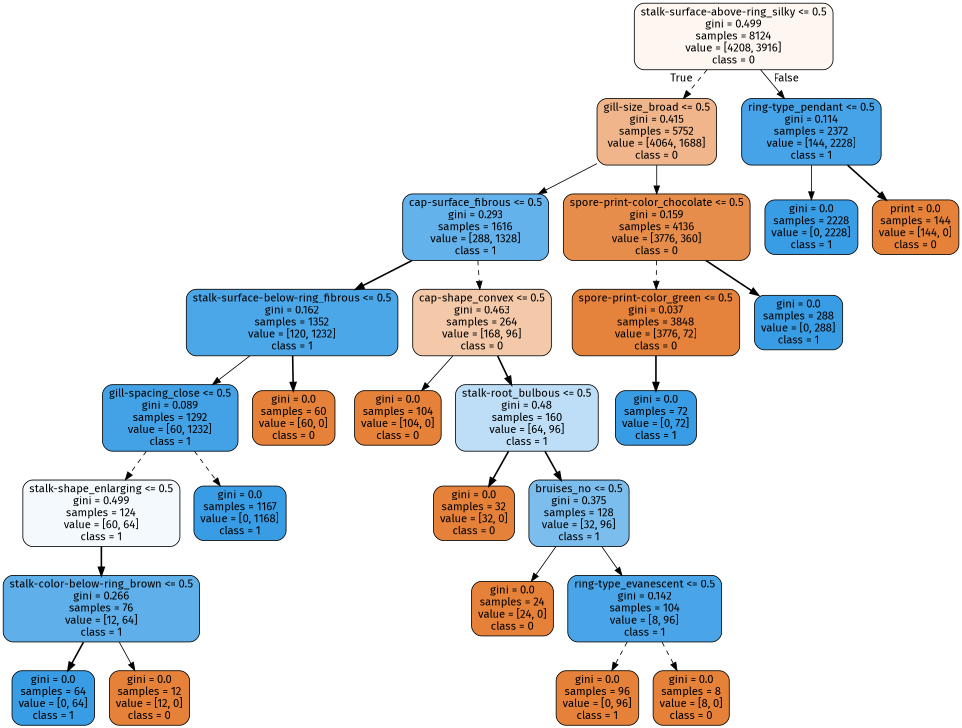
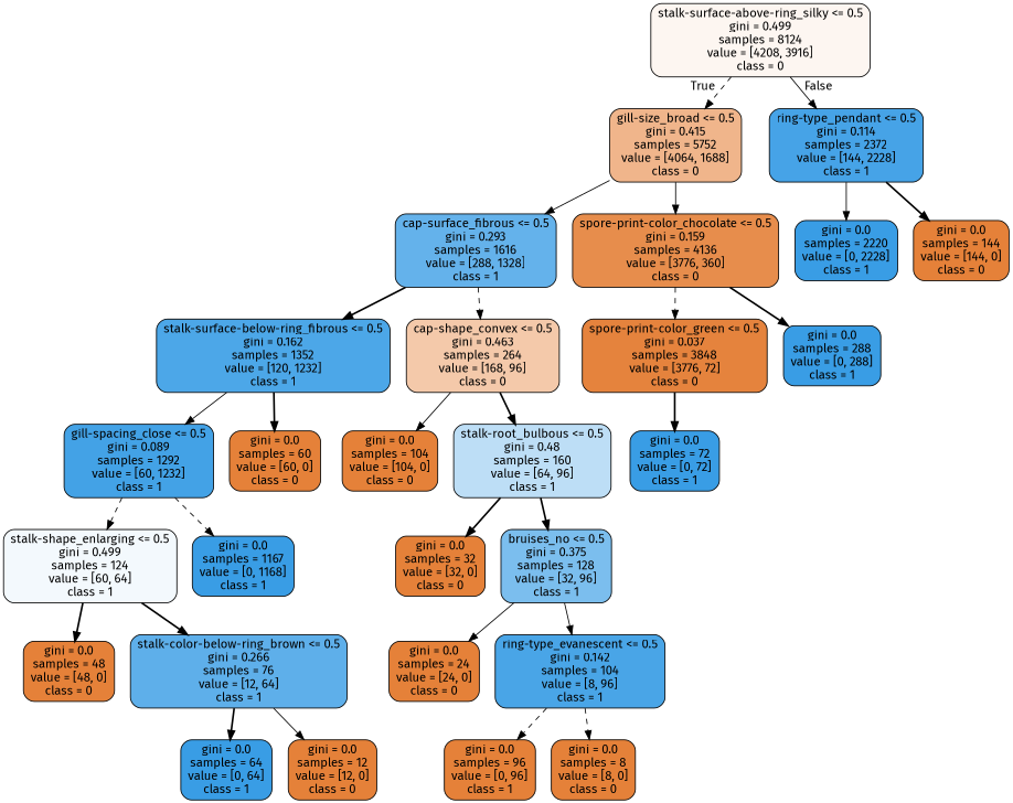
  digraph {
    fontname="Fira Sans"
    node [color=black fillcolor="#e58139" fontname="Fira Sans" shape=box style="filled, rounded"]
    edge [fontname="Fira Sans" style=bold]
    n1 [fillcolor="#fdf6f1" label="stalk-surface-above-ring_silky <= 0.5\ngini = 0.499\nsamples = 8124\nvalue = [4208, 3916]\nclass = 0"]
    n2 [fillcolor="#f0b58b" label="gill-size_broad <= 0.5\ngini = 0.415\nsamples = 5752\nvalue = [4064, 1688]\nclass = 0"]
    n3 [fillcolor="#46a3e7" label="ring-type_pendant <= 0.5\ngini = 0.114\nsamples = 2372\nvalue = [144, 2228]\nclass = 1"]
    n4 [fillcolor="#64b2eb" label="cap-surface_fibrous <= 0.5\ngini = 0.293\nsamples = 1616\nvalue = [288, 1328]\nclass = 1"]
    n5 [fillcolor="#e78d4c" label="spore-print-color_chocolate <= 0.5\ngini = 0.159\nsamples = 4136\nvalue = [3776, 360]\nclass = 0"]
-   n6 [fillcolor="#399de5" label="gini = 0.0\nsamples = 2228\nvalue = [0, 2228]\nclass = 1"]
-   n7 [label="print = 0.0\nsamples = 144\nvalue = [144, 0]\nclass = 0"]
+   n6 [fillcolor="#399de5" label="gini = 0.0\nsamples = 2220\nvalue = [0, 2228]\nclass = 1"]
+   n7 [label="gini = 0.0\nsamples = 144\nvalue = [144, 0]\nclass = 0"]
    n8 [fillcolor="#4ca7e8" label="stalk-surface-below-ring_fibrous <= 0.5\ngini = 0.162\nsamples = 1352\nvalue = [120, 1232]\nclass = 1"]
    n9 [fillcolor="#f4c9aa" label="cap-shape_convex <= 0.5\ngini = 0.463\nsamples = 264\nvalue = [168, 96]\nclass = 0"]
    n10 [fillcolor="#e5833d" label="spore-print-color_green <= 0.5\ngini = 0.037\nsamples = 3848\nvalue = [3776, 72]\nclass = 0"]
    n11 [fillcolor="#399de5" label="gini = 0.0\nsamples = 288\nvalue = [0, 288]\nclass = 1"]
    n12 [fillcolor="#43a2e6" label="gill-spacing_close <= 0.5\ngini = 0.089\nsamples = 1292\nvalue = [60, 1232]\nclass = 1"]
    n13 [label="gini = 0.0\nsamples = 60\nvalue = [60, 0]\nclass = 0"]
    n14 [label="gini = 0.0\nsamples = 104\nvalue = [104, 0]\nclass = 0"]
    n15 [fillcolor="#bddef6" label="stalk-root_bulbous <= 0.5\ngini = 0.48\nsamples = 160\nvalue = [64, 96]\nclass = 1"]
    n16 [fillcolor="#f3f9fd" label="stalk-shape_enlarging <= 0.5\ngini = 0.499\nsamples = 124\nvalue = [60, 64]\nclass = 1"]
    n17 [fillcolor="#399de5" label="gini = 0.0\nsamples = 1167\nvalue = [0, 1168]\nclass = 1"]
+   n18 [label="gini = 0.0\nsamples = 48\nvalue = [48, 0]\nclass = 0"]
    n19 [fillcolor="#5eafea" label="stalk-color-below-ring_brown <= 0.5\ngini = 0.266\nsamples = 76\nvalue = [12, 64]\nclass = 1"]
    n20 [fillcolor="#399de5" label="gini = 0.0\nsamples = 64\nvalue = [0, 64]\nclass = 1"]
    n21 [label="gini = 0.0\nsamples = 12\nvalue = [12, 0]\nclass = 0"]
    n22 [label="gini = 0.0\nsamples = 32\nvalue = [32, 0]\nclass = 0"]
    n23 [fillcolor="#7bbeee" label="bruises_no <= 0.5\ngini = 0.375\nsamples = 128\nvalue = [32, 96]\nclass = 1"]
    n24 [label="gini = 0.0\nsamples = 24\nvalue = [24, 0]\nclass = 0"]
    n25 [fillcolor="#49a5e7" label="ring-type_evanescent <= 0.5\ngini = 0.142\nsamples = 104\nvalue = [8, 96]\nclass = 1"]
    n26 [label="gini = 0.0\nsamples = 96\nvalue = [0, 96]\nclass = 1"]
    n27 [label="gini = 0.0\nsamples = 8\nvalue = [8, 0]\nclass = 0"]
    n28 [fillcolor="#399de5" label="gini = 0.0\nsamples = 72\nvalue = [0, 72]\nclass = 1"]
    n1 -> n2 [headlabel=True labelangle=45 labeldistance=2.5 style=dashed]
    n1 -> n3 [headlabel=False labelangle=-45 labeldistance=2.5 style=solid]
    n2 -> n4 [style=solid]
    n2 -> n5 [style=solid]
    n3 -> n6 [style=solid]
    n3 -> n7
    n4 -> n8
    n4 -> n9 [style=dashed]
    n5 -> n10 [style=dashed]
    n5 -> n11
    n8 -> n12 [style=solid]
    n8 -> n13
    n9 -> n14 [style=solid]
    n9 -> n15
    n10 -> n28
    n12 -> n16 [style=dashed]
    n12 -> n17 [style=dashed]
    n15 -> n22
    n15 -> n23
+   n16 -> n18
    n16 -> n19
    n19 -> n20
    n19 -> n21 [style=solid]
    n23 -> n24 [style=solid]
    n23 -> n25 [style=solid]
    n25 -> n26 [style=dashed]
    n25 -> n27 [style=dashed]
  }
